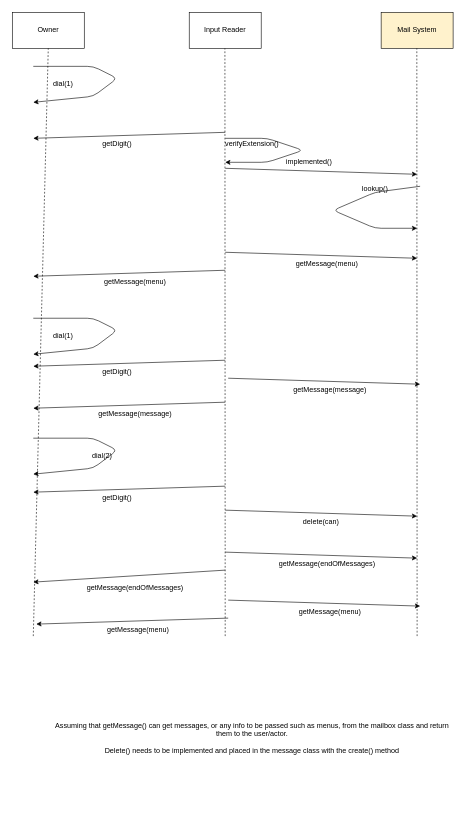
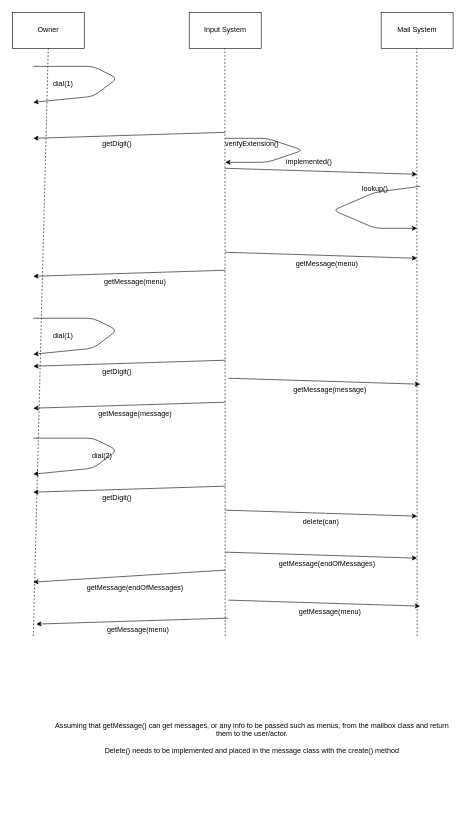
  <mxCell id="0" />
  <mxCell id="1" parent="0" />
  <mxCell id="2" value="Owner" style="rounded=0;whiteSpace=wrap;html=1;" vertex="1" parent="1"><mxGeometry x="20" y="20" width="120" height="60" as="geometry" /></mxCell>
- <mxCell id="3" value="Mail System" style="rounded=0;whiteSpace=wrap;html=1;fillColor=#fff2cc;" vertex="1" parent="1"><mxGeometry x="635" y="20" width="120" height="60" as="geometry" /></mxCell>
- <mxCell id="4" value="Input Reader" style="rounded=0;whiteSpace=wrap;html=1;" vertex="1" parent="1"><mxGeometry x="315" y="20" width="120" height="60" as="geometry" /></mxCell>
+ <mxCell id="3" value="Mail System" style="rounded=0;whiteSpace=wrap;html=1;" vertex="1" parent="1"><mxGeometry x="635" y="20" width="120" height="60" as="geometry" /></mxCell>
+ <mxCell id="4" value="Input System" style="rounded=0;whiteSpace=wrap;html=1;" vertex="1" parent="1"><mxGeometry x="315" y="20" width="120" height="60" as="geometry" /></mxCell>
  <mxCell id="5" value="" style="endArrow=none;dashed=1;html=1;entryX=0.5;entryY=1;entryDx=0;entryDy=0;" edge="1" parent="1" target="2"><mxGeometry width="50" height="50" relative="1" as="geometry"><mxPoint x="55" y="1060" as="sourcePoint" /><mxPoint x="275" y="540" as="targetPoint" /></mxGeometry></mxCell>
  <mxCell id="6" value="" style="endArrow=none;dashed=1;html=1;entryX=0.5;entryY=1;entryDx=0;entryDy=0;" edge="1" parent="1"><mxGeometry width="50" height="50" relative="1" as="geometry"><mxPoint x="375" y="1060" as="sourcePoint" /><mxPoint x="374.5" y="80" as="targetPoint" /></mxGeometry></mxCell>
  <mxCell id="7" value="" style="endArrow=none;dashed=1;html=1;entryX=0.5;entryY=1;entryDx=0;entryDy=0;" edge="1" parent="1"><mxGeometry width="50" height="50" relative="1" as="geometry"><mxPoint x="695" y="1060" as="sourcePoint" /><mxPoint x="694.5" y="80" as="targetPoint" /></mxGeometry></mxCell>
  <mxCell id="8" value="" style="endArrow=classic;html=1;" edge="1" parent="1"><mxGeometry width="50" height="50" relative="1" as="geometry"><mxPoint x="55" y="530" as="sourcePoint" /><mxPoint x="55" y="590" as="targetPoint" /><Array as="points"><mxPoint x="155" y="530" /><mxPoint x="195" y="550" /><mxPoint x="155" y="580" /></Array></mxGeometry></mxCell>
  <mxCell id="9" value="dial(1)" style="text;html=1;strokeColor=none;fillColor=none;align=center;verticalAlign=middle;whiteSpace=wrap;rounded=0;" vertex="1" parent="1"><mxGeometry x="85" y="550" width="40" height="20" as="geometry" /></mxCell>
  <mxCell id="10" value="" style="endArrow=classic;html=1;" edge="1" parent="1"><mxGeometry width="50" height="50" relative="1" as="geometry"><mxPoint x="375" y="220" as="sourcePoint" /><mxPoint x="55" y="230" as="targetPoint" /></mxGeometry></mxCell>
  <mxCell id="11" value="getDigit()" style="text;html=1;strokeColor=none;fillColor=none;align=center;verticalAlign=middle;whiteSpace=wrap;rounded=0;" vertex="1" parent="1"><mxGeometry x="175" y="230" width="40" height="20" as="geometry" /></mxCell>
  <mxCell id="12" value="" style="endArrow=classic;html=1;" edge="1" parent="1"><mxGeometry width="50" height="50" relative="1" as="geometry"><mxPoint x="700" y="310" as="sourcePoint" /><mxPoint x="695" y="380" as="targetPoint" /><Array as="points"><mxPoint x="625" y="320" /><mxPoint x="555" y="350" /><mxPoint x="625" y="380" /></Array></mxGeometry></mxCell>
  <mxCell id="13" value="lookup()" style="text;html=1;strokeColor=none;fillColor=none;align=center;verticalAlign=middle;whiteSpace=wrap;rounded=0;" vertex="1" parent="1"><mxGeometry x="605" y="305" width="40" height="20" as="geometry" /></mxCell>
  <mxCell id="14" value="" style="endArrow=classic;html=1;" edge="1" parent="1"><mxGeometry width="50" height="50" relative="1" as="geometry"><mxPoint x="375" y="280" as="sourcePoint" /><mxPoint x="695" y="290" as="targetPoint" /></mxGeometry></mxCell>
  <mxCell id="15" value="implemented()" style="text;html=1;strokeColor=none;fillColor=none;align=center;verticalAlign=middle;whiteSpace=wrap;rounded=0;" vertex="1" parent="1"><mxGeometry x="495" y="260" width="40" height="20" as="geometry" /></mxCell>
  <mxCell id="16" value="" style="endArrow=classic;html=1;" edge="1" parent="1"><mxGeometry width="50" height="50" relative="1" as="geometry"><mxPoint x="375" y="420" as="sourcePoint" /><mxPoint x="695" y="430" as="targetPoint" /></mxGeometry></mxCell>
  <mxCell id="17" value="getMessage(menu)" style="text;html=1;strokeColor=none;fillColor=none;align=center;verticalAlign=middle;whiteSpace=wrap;rounded=0;" vertex="1" parent="1"><mxGeometry x="525" y="430" width="40" height="20" as="geometry" /></mxCell>
  <mxCell id="18" value="" style="endArrow=classic;html=1;" edge="1" parent="1"><mxGeometry width="50" height="50" relative="1" as="geometry"><mxPoint x="375" y="230" as="sourcePoint" /><mxPoint x="375" y="270" as="targetPoint" /><Array as="points"><mxPoint x="445" y="230" /><mxPoint x="505" y="250" /><mxPoint x="445" y="270" /></Array></mxGeometry></mxCell>
  <mxCell id="19" value="verifyExtension()" style="text;html=1;strokeColor=none;fillColor=none;align=center;verticalAlign=middle;whiteSpace=wrap;rounded=0;" vertex="1" parent="1"><mxGeometry x="400" y="230" width="40" height="20" as="geometry" /></mxCell>
  <mxCell id="20" value="" style="endArrow=classic;html=1;" edge="1" parent="1"><mxGeometry width="50" height="50" relative="1" as="geometry"><mxPoint x="375" y="450" as="sourcePoint" /><mxPoint x="55" y="460" as="targetPoint" /></mxGeometry></mxCell>
  <mxCell id="21" value="getMessage(menu)" style="text;html=1;strokeColor=none;fillColor=none;align=center;verticalAlign=middle;whiteSpace=wrap;rounded=0;" vertex="1" parent="1"><mxGeometry x="205" y="460" width="40" height="20" as="geometry" /></mxCell>
  <mxCell id="22" value="" style="endArrow=classic;html=1;" edge="1" parent="1"><mxGeometry width="50" height="50" relative="1" as="geometry"><mxPoint x="380" y="630" as="sourcePoint" /><mxPoint x="700" y="640" as="targetPoint" /></mxGeometry></mxCell>
  <mxCell id="23" value="getMessage(message)" style="text;html=1;strokeColor=none;fillColor=none;align=center;verticalAlign=middle;whiteSpace=wrap;rounded=0;" vertex="1" parent="1"><mxGeometry x="530" y="640" width="40" height="20" as="geometry" /></mxCell>
  <mxCell id="24" value="" style="endArrow=classic;html=1;" edge="1" parent="1"><mxGeometry width="50" height="50" relative="1" as="geometry"><mxPoint x="375" y="670" as="sourcePoint" /><mxPoint x="55" y="680" as="targetPoint" /></mxGeometry></mxCell>
  <mxCell id="25" value="getMessage(message)" style="text;html=1;strokeColor=none;fillColor=none;align=center;verticalAlign=middle;whiteSpace=wrap;rounded=0;" vertex="1" parent="1"><mxGeometry x="205" y="680" width="40" height="20" as="geometry" /></mxCell>
  <mxCell id="26" value="" style="endArrow=classic;html=1;" edge="1" parent="1"><mxGeometry width="50" height="50" relative="1" as="geometry"><mxPoint x="55" y="110" as="sourcePoint" /><mxPoint x="55" y="170" as="targetPoint" /><Array as="points"><mxPoint x="155" y="110" /><mxPoint x="195" y="130" /><mxPoint x="155" y="160" /></Array></mxGeometry></mxCell>
  <mxCell id="27" value="dial(1)" style="text;html=1;strokeColor=none;fillColor=none;align=center;verticalAlign=middle;whiteSpace=wrap;rounded=0;" vertex="1" parent="1"><mxGeometry x="85" y="130" width="40" height="20" as="geometry" /></mxCell>
  <mxCell id="28" value="" style="endArrow=classic;html=1;" edge="1" parent="1"><mxGeometry width="50" height="50" relative="1" as="geometry"><mxPoint x="375" y="600" as="sourcePoint" /><mxPoint x="55" y="610" as="targetPoint" /></mxGeometry></mxCell>
  <mxCell id="29" value="getDigit()" style="text;html=1;strokeColor=none;fillColor=none;align=center;verticalAlign=middle;whiteSpace=wrap;rounded=0;" vertex="1" parent="1"><mxGeometry x="175" y="610" width="40" height="20" as="geometry" /></mxCell>
  <mxCell id="30" value="" style="endArrow=classic;html=1;" edge="1" parent="1"><mxGeometry width="50" height="50" relative="1" as="geometry"><mxPoint x="55" y="730" as="sourcePoint" /><mxPoint x="55" y="790" as="targetPoint" /><Array as="points"><mxPoint x="155" y="730" /><mxPoint x="195" y="750" /><mxPoint x="155" y="780" /></Array></mxGeometry></mxCell>
  <mxCell id="31" value="dial(2)" style="text;html=1;strokeColor=none;fillColor=none;align=center;verticalAlign=middle;whiteSpace=wrap;rounded=0;" vertex="1" parent="1"><mxGeometry x="150" y="750" width="40" height="20" as="geometry" /></mxCell>
  <mxCell id="32" value="" style="endArrow=classic;html=1;" edge="1" parent="1"><mxGeometry width="50" height="50" relative="1" as="geometry"><mxPoint x="375" y="810" as="sourcePoint" /><mxPoint x="55" y="820" as="targetPoint" /></mxGeometry></mxCell>
  <mxCell id="33" value="getDigit()" style="text;html=1;strokeColor=none;fillColor=none;align=center;verticalAlign=middle;whiteSpace=wrap;rounded=0;" vertex="1" parent="1"><mxGeometry x="175" y="820" width="40" height="20" as="geometry" /></mxCell>
  <mxCell id="34" value="" style="endArrow=classic;html=1;" edge="1" parent="1"><mxGeometry width="50" height="50" relative="1" as="geometry"><mxPoint x="375" y="850" as="sourcePoint" /><mxPoint x="695" y="860" as="targetPoint" /></mxGeometry></mxCell>
  <mxCell id="35" value="delete(can)" style="text;html=1;strokeColor=none;fillColor=none;align=center;verticalAlign=middle;whiteSpace=wrap;rounded=0;" vertex="1" parent="1"><mxGeometry x="515" y="860" width="40" height="20" as="geometry" /></mxCell>
  <mxCell id="36" value="" style="endArrow=classic;html=1;" edge="1" parent="1"><mxGeometry width="50" height="50" relative="1" as="geometry"><mxPoint x="375" y="920" as="sourcePoint" /><mxPoint x="695" y="930" as="targetPoint" /></mxGeometry></mxCell>
  <mxCell id="37" value="getMessage(endOfMessages)" style="text;html=1;strokeColor=none;fillColor=none;align=center;verticalAlign=middle;whiteSpace=wrap;rounded=0;" vertex="1" parent="1"><mxGeometry x="525" y="930" width="40" height="20" as="geometry" /></mxCell>
  <mxCell id="38" value="" style="endArrow=classic;html=1;" edge="1" parent="1"><mxGeometry width="50" height="50" relative="1" as="geometry"><mxPoint x="375" y="950" as="sourcePoint" /><mxPoint x="55" y="970" as="targetPoint" /></mxGeometry></mxCell>
  <mxCell id="39" value="getMessage(endOfMessages)" style="text;html=1;strokeColor=none;fillColor=none;align=center;verticalAlign=middle;whiteSpace=wrap;rounded=0;" vertex="1" parent="1"><mxGeometry x="205" y="970" width="40" height="20" as="geometry" /></mxCell>
  <mxCell id="40" value="" style="endArrow=classic;html=1;" edge="1" parent="1"><mxGeometry width="50" height="50" relative="1" as="geometry"><mxPoint x="380" y="1000" as="sourcePoint" /><mxPoint x="700" y="1010" as="targetPoint" /></mxGeometry></mxCell>
  <mxCell id="41" value="getMessage(menu)" style="text;html=1;strokeColor=none;fillColor=none;align=center;verticalAlign=middle;whiteSpace=wrap;rounded=0;" vertex="1" parent="1"><mxGeometry x="530" y="1010" width="40" height="20" as="geometry" /></mxCell>
  <mxCell id="42" value="" style="endArrow=classic;html=1;" edge="1" parent="1"><mxGeometry width="50" height="50" relative="1" as="geometry"><mxPoint x="380" y="1030" as="sourcePoint" /><mxPoint x="60" y="1040" as="targetPoint" /></mxGeometry></mxCell>
  <mxCell id="43" value="getMessage(menu)" style="text;html=1;strokeColor=none;fillColor=none;align=center;verticalAlign=middle;whiteSpace=wrap;rounded=0;" vertex="1" parent="1"><mxGeometry x="210" y="1040" width="40" height="20" as="geometry" /></mxCell>
  <mxCell id="44" value="Assuming that getMessage() can get messages, or any info to be passed such as menus, from the mailbox class and return them to the user/actor.&lt;br&gt;&lt;br&gt;Delete() needs to be implemented and placed in the message class with the create() method" style="text;html=1;strokeColor=none;fillColor=none;align=center;verticalAlign=middle;whiteSpace=wrap;rounded=0;" vertex="1" parent="1"><mxGeometry x="85" y="1120" width="670" height="220" as="geometry" /></mxCell>
